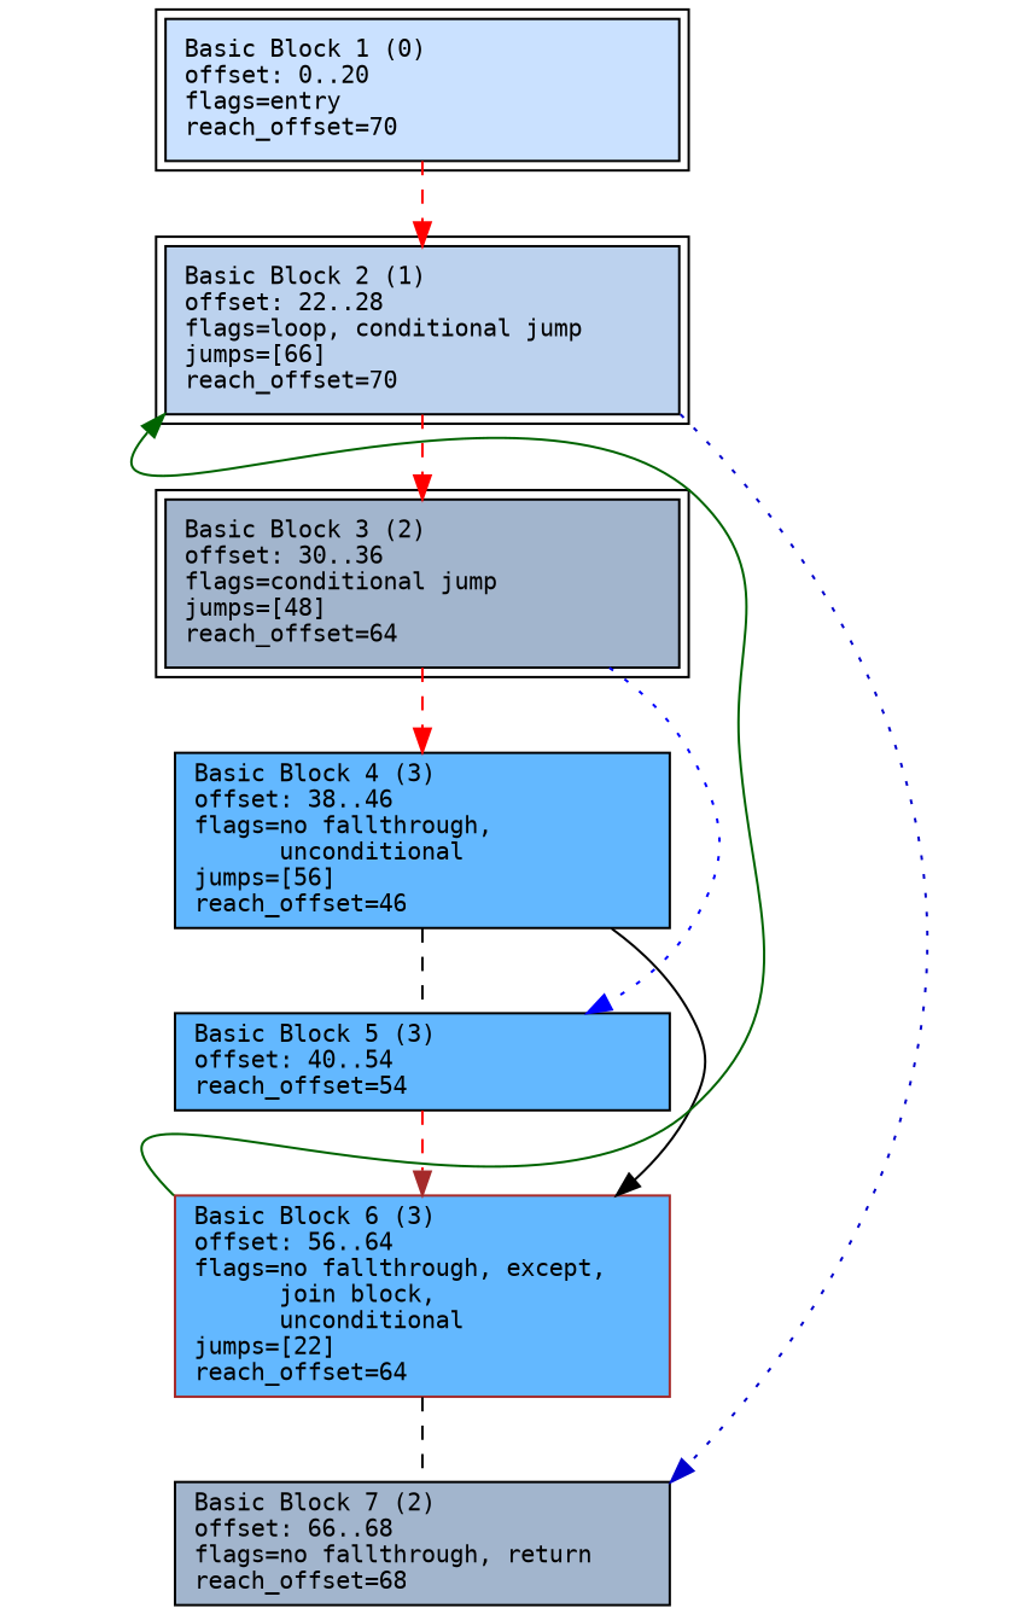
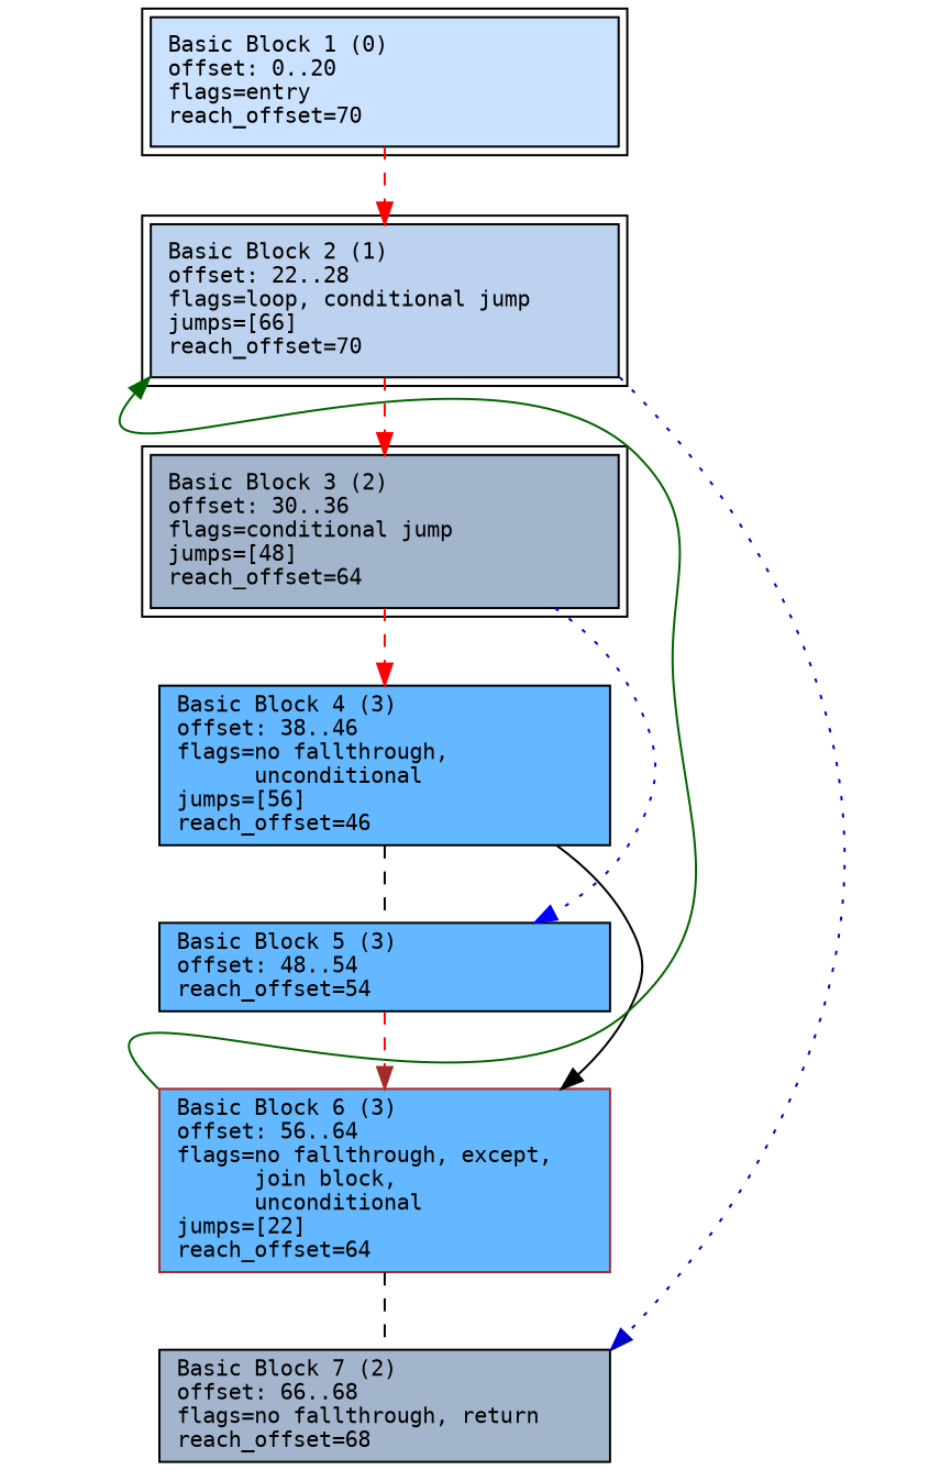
  digraph {
    color="#efefef"
    fontname="DejaVu Sans Mono"
    fontsize=10
    mclimit=1.5
    ordering=out
    rankdir=TD
    node [fillcolor="#63b8ff" fontcolor=black fontname="DejaVu Sans Mono" fontsize=10 shape=box style=filled]
    edge [fontname=Verdana fontsize=10 style=dashed weight=10]
    n1 [fillcolor="#cae1ff" label="Basic Block 1 (0)\loffset: 0..20                   \lflags=entry                     \lreach_offset=70\l" peripheries=2 width=2]
    n2 [fillcolor="#bcd2ee" label="Basic Block 2 (1)\loffset: 22..28                  \lflags=loop, conditional jump    \ljumps=[66]\lreach_offset=70\l" peripheries=2 width=2]
    n3 [fillcolor="#a2b5cd" label="Basic Block 3 (2)\loffset: 30..36                  \lflags=conditional jump          \ljumps=[48]\lreach_offset=64\l" peripheries=2 width=2]
    n4 [fillcolor="#a2b5cd" label="Basic Block 7 (2)\loffset: 66..68                  \lflags=no fallthrough, return    \lreach_offset=68\l" width=2]
    n5 [label="Basic Block 4 (3)\loffset: 38..46                  \lflags=no fallthrough,\l      unconditional\ljumps=[56]\lreach_offset=46\l" width=2]
-   n6 [label="Basic Block 5 (3)\loffset: 40..54                  \lreach_offset=54\l" width=2]
+   n6 [label="Basic Block 5 (3)\loffset: 48..54                  \lreach_offset=54\l" width=2]
    n7 [color=brown label="Basic Block 6 (3)\loffset: 56..64                  \lflags=no fallthrough, except,\l      join block,\l      unconditional\ljumps=[22]\lreach_offset=64\l" width=2]
    n1 -> n2 [color=red]
    n2 -> n3 [color=red]
    n2 -> n4 [color=MediumBlue headport=ne style=dotted tailport=se weight=1]
    n3 -> n5 [color=red]
    n3 -> n6 [color=blue style=dotted weight=1]
    n5 -> n6 [arrowhead=none]
    n5 -> n7 [weight=1 style=""]
    n6 -> n7 [color="red:brown;0.01"]
    n7 -> n2 [color="#006400" headport=sw tailport=nw weight=1 style=""]
    n7 -> n4 [arrowhead=none]
  }
